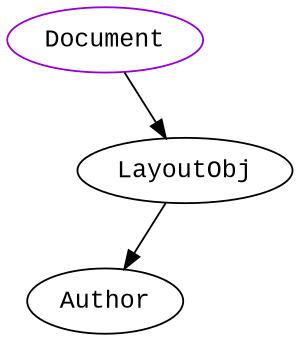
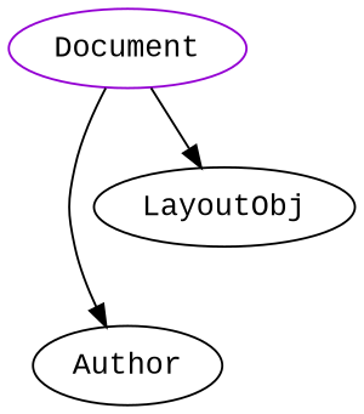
  digraph {
    fontname="Liberation Mono"
    node [fontname="Liberation Mono"]
    edge [fontname="Liberation Mono"]
    n1 [color=darkviolet label=Document shape=oval]
    Author
    LayoutObj
-   LayoutObj -> Author
+   n1 -> Author
    n1 -> LayoutObj
  }
